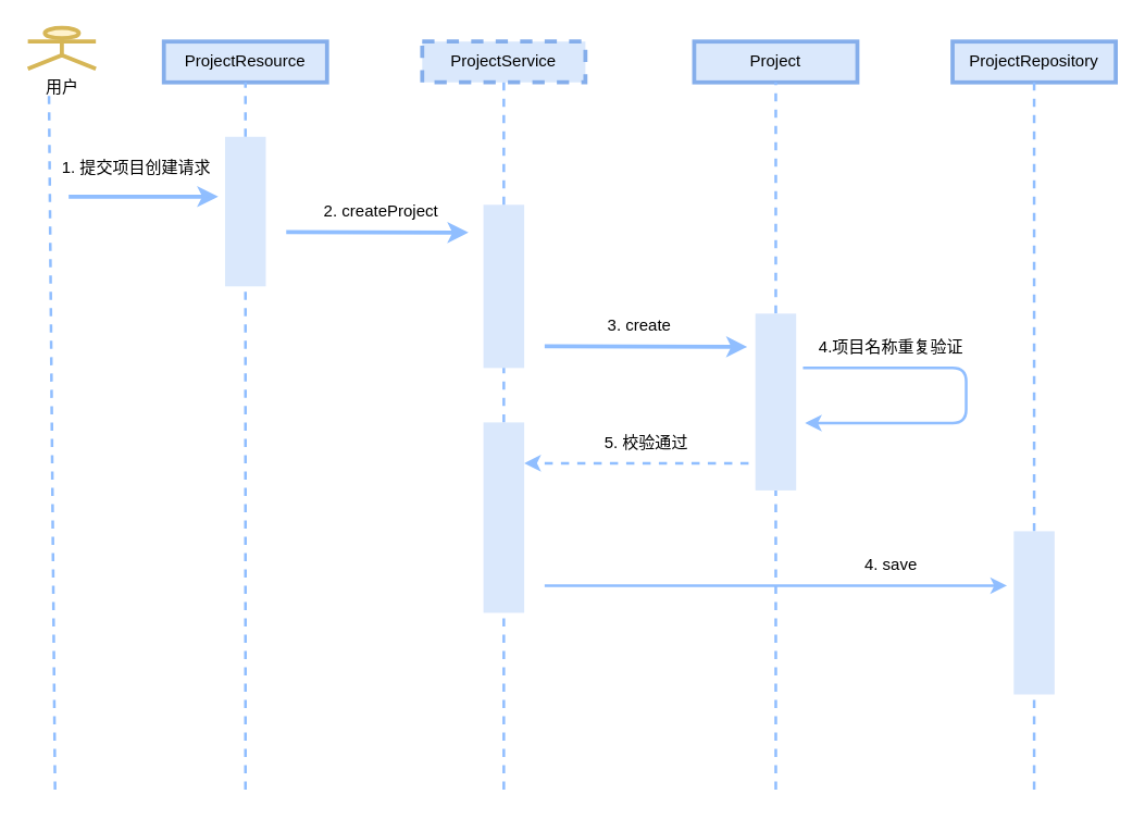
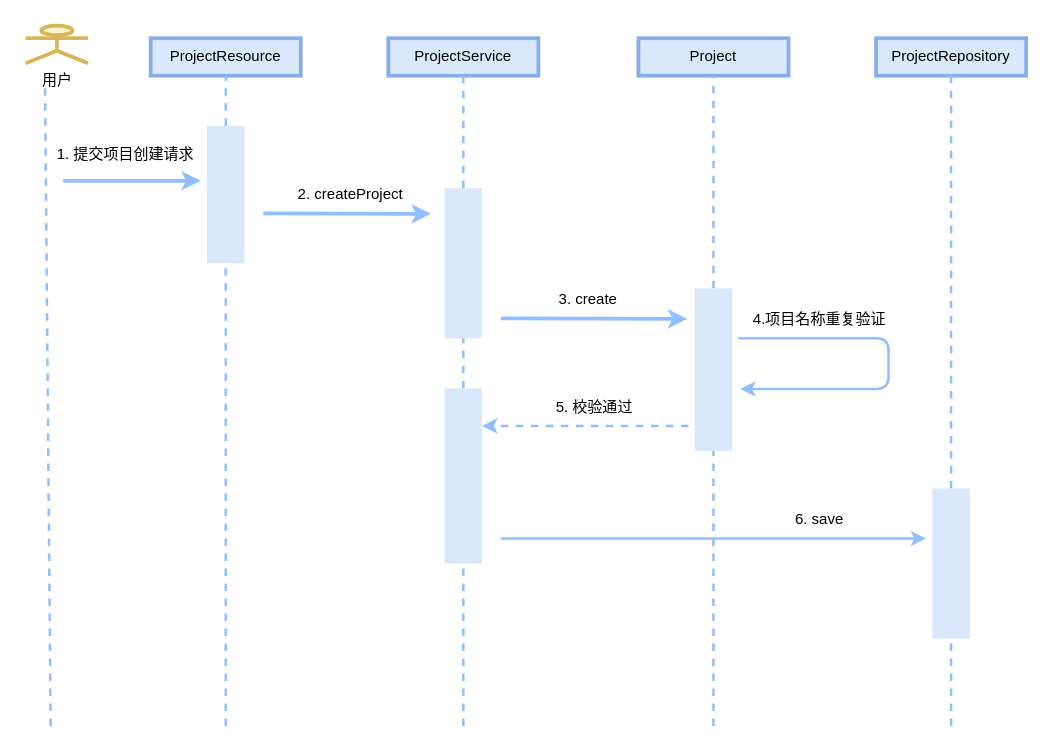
  <mxCell id="0" />
  <mxCell id="1" parent="0" />
- <mxCell id="2" value="ProjectService" style="rounded=0;whiteSpace=wrap;html=1;fillStyle=solid;strokeWidth=3;fillColor=#dae8fc;strokeColor=#85AEEB;dashed=1;" vertex="1" parent="1"><mxGeometry x="310" y="30" width="120" height="30" as="geometry" /></mxCell>
+ <mxCell id="2" value="ProjectService" style="rounded=0;whiteSpace=wrap;html=1;fillStyle=solid;strokeWidth=3;fillColor=#dae8fc;strokeColor=#85AEEB;" vertex="1" parent="1"><mxGeometry x="310" y="30" width="120" height="30" as="geometry" /></mxCell>
  <mxCell id="3" value="Project" style="rounded=0;whiteSpace=wrap;html=1;fillStyle=solid;strokeWidth=3;fillColor=#dae8fc;strokeColor=#85AEEB;" vertex="1" parent="1"><mxGeometry x="510" y="30" width="120" height="30" as="geometry" /></mxCell>
  <mxCell id="4" value="ProjectRepository" style="rounded=0;whiteSpace=wrap;html=1;fillStyle=solid;strokeWidth=3;fillColor=#dae8fc;strokeColor=#85AEEB;" vertex="1" parent="1"><mxGeometry x="700" y="30" width="120" height="30" as="geometry" /></mxCell>
  <mxCell id="5" value="" style="endArrow=none;dashed=1;html=1;rounded=0;targetPerimeterSpacing=10;strokeWidth=3;fillColor=#dae8fc;strokeColor=#90BEFF;startArrow=none;" edge="1" parent="1" source="12"><mxGeometry width="50" height="50" relative="1" as="geometry"><mxPoint x="179.5" y="590" as="sourcePoint" /><mxPoint x="179.5" y="50" as="targetPoint" /></mxGeometry></mxCell>
  <mxCell id="6" value="" style="endArrow=none;dashed=1;html=1;rounded=0;targetPerimeterSpacing=10;strokeWidth=2;fillColor=#dae8fc;strokeColor=#90BEFF;startArrow=none;" edge="1" parent="1" source="18"><mxGeometry width="50" height="50" relative="1" as="geometry"><mxPoint x="569.5" y="590" as="sourcePoint" /><mxPoint x="570" y="60" as="targetPoint" /></mxGeometry></mxCell>
  <mxCell id="7" value="" style="endArrow=none;dashed=1;html=1;rounded=0;targetPerimeterSpacing=10;strokeWidth=2;fillColor=#dae8fc;strokeColor=#90BEFF;startArrow=none;" edge="1" parent="1" source="31"><mxGeometry width="50" height="50" relative="1" as="geometry"><mxPoint x="759.5" y="590" as="sourcePoint" /><mxPoint x="760" y="60" as="targetPoint" /></mxGeometry></mxCell>
  <mxCell id="8" value="" style="rounded=0;whiteSpace=wrap;html=1;fillStyle=solid;strokeWidth=3;fillColor=#dae8fc;strokeColor=none;" vertex="1" parent="1"><mxGeometry x="165" y="100" width="30" height="110" as="geometry" /></mxCell>
  <mxCell id="9" value="" style="endArrow=none;dashed=1;html=1;rounded=0;strokeWidth=2;fillColor=#dae8fc;strokeColor=#90BEFF;" edge="1" parent="1" target="8"><mxGeometry width="50" height="50" relative="1" as="geometry"><mxPoint x="180" y="580" as="sourcePoint" /><mxPoint x="179.5" y="50" as="targetPoint" /></mxGeometry></mxCell>
  <mxCell id="10" value="" style="endArrow=classic;html=1;rounded=0;targetPerimeterSpacing=10;strokeColor=#90BEFF;strokeWidth=3;" edge="1" parent="1"><mxGeometry width="50" height="50" relative="1" as="geometry"><mxPoint x="50" y="144" as="sourcePoint" /><mxPoint x="160" y="144" as="targetPoint" /></mxGeometry></mxCell>
  <mxCell id="11" value="1. 提交项目创建请求" style="text;html=1;strokeColor=none;fillColor=none;align=center;verticalAlign=middle;whiteSpace=wrap;rounded=0;fillStyle=solid;" vertex="1" parent="1"><mxGeometry x="40" y="120" width="120" height="6" as="geometry" /></mxCell>
  <mxCell id="12" value="ProjectResource" style="rounded=0;whiteSpace=wrap;html=1;fillStyle=solid;strokeWidth=3;fillColor=#dae8fc;strokeColor=#85AEEB;" vertex="1" parent="1"><mxGeometry x="120" y="30" width="120" height="30" as="geometry" /></mxCell>
  <mxCell id="13" value="" style="endArrow=none;dashed=1;html=1;rounded=0;strokeWidth=2;fillColor=#dae8fc;strokeColor=#90BEFF;startArrow=none;" edge="1" parent="1" source="8" target="12"><mxGeometry width="50" height="50" relative="1" as="geometry"><mxPoint x="179.654" y="70" as="sourcePoint" /><mxPoint x="179.5" y="50" as="targetPoint" /></mxGeometry></mxCell>
  <mxCell id="14" value="用户" style="shape=umlActor;verticalLabelPosition=bottom;verticalAlign=top;html=1;outlineConnect=0;fillStyle=solid;strokeWidth=3;fillColor=#fff2cc;strokeColor=#d6b656;" vertex="1" parent="1"><mxGeometry x="20" y="20" width="50" height="30" as="geometry" /></mxCell>
  <mxCell id="15" value="" style="endArrow=none;dashed=1;html=1;rounded=0;strokeWidth=2;fillColor=#dae8fc;strokeColor=#90BEFF;" edge="1" parent="1"><mxGeometry width="50" height="50" relative="1" as="geometry"><mxPoint x="40" y="580" as="sourcePoint" /><mxPoint x="35.54" y="70" as="targetPoint" /></mxGeometry></mxCell>
  <mxCell id="16" value="" style="rounded=0;whiteSpace=wrap;html=1;fillStyle=solid;strokeWidth=3;fillColor=#dae8fc;strokeColor=none;" vertex="1" parent="1"><mxGeometry x="355" y="150" width="30" height="120" as="geometry" /></mxCell>
  <mxCell id="17" value="" style="endArrow=none;dashed=1;html=1;rounded=1;strokeWidth=2;fillColor=#dae8fc;strokeColor=#90BEFF;startArrow=none;" edge="1" parent="1" source="28" target="16"><mxGeometry width="50" height="50" relative="1" as="geometry"><mxPoint x="369.5" y="590" as="sourcePoint" /><mxPoint x="369.5" y="50" as="targetPoint" /></mxGeometry></mxCell>
  <mxCell id="18" value="" style="rounded=0;whiteSpace=wrap;html=1;fillStyle=solid;strokeWidth=3;fillColor=#dae8fc;strokeColor=none;" vertex="1" parent="1"><mxGeometry x="555" y="230" width="30" height="130" as="geometry" /></mxCell>
  <mxCell id="19" value="" style="endArrow=none;dashed=1;html=1;rounded=0;strokeWidth=2;fillColor=#dae8fc;strokeColor=#90BEFF;" edge="1" parent="1" target="18"><mxGeometry width="50" height="50" relative="1" as="geometry"><mxPoint x="570" y="580" as="sourcePoint" /><mxPoint x="569.5" y="50" as="targetPoint" /></mxGeometry></mxCell>
  <mxCell id="20" value="" style="endArrow=classic;html=1;rounded=0;targetPerimeterSpacing=10;strokeColor=#90BEFF;strokeWidth=3;entryX=-0.2;entryY=0.494;entryDx=0;entryDy=0;entryPerimeter=0;" edge="1" parent="1"><mxGeometry width="50" height="50" relative="1" as="geometry"><mxPoint x="210" y="170" as="sourcePoint" /><mxPoint x="344" y="170.46" as="targetPoint" /></mxGeometry></mxCell>
  <mxCell id="21" value="2. createProject" style="text;html=1;strokeColor=none;fillColor=none;align=center;verticalAlign=middle;whiteSpace=wrap;rounded=0;fillStyle=solid;" vertex="1" parent="1"><mxGeometry x="220" y="140" width="120" height="30" as="geometry" /></mxCell>
  <mxCell id="22" value="" style="endArrow=classic;html=1;rounded=0;targetPerimeterSpacing=10;strokeColor=#90BEFF;strokeWidth=3;entryX=-0.2;entryY=0.494;entryDx=0;entryDy=0;entryPerimeter=0;" edge="1" parent="1"><mxGeometry width="50" height="50" relative="1" as="geometry"><mxPoint x="400" y="254" as="sourcePoint" /><mxPoint x="549" y="254.46" as="targetPoint" /></mxGeometry></mxCell>
  <mxCell id="23" value="3. create" style="text;html=1;strokeColor=none;fillColor=none;align=center;verticalAlign=middle;whiteSpace=wrap;rounded=0;fillStyle=solid;" vertex="1" parent="1"><mxGeometry x="410" y="224" width="120" height="30" as="geometry" /></mxCell>
  <mxCell id="24" value="" style="endArrow=none;dashed=1;html=1;rounded=1;targetPerimeterSpacing=10;strokeColor=#90BEFF;strokeWidth=2;entryX=0.5;entryY=1;entryDx=0;entryDy=0;exitX=0.5;exitY=0;exitDx=0;exitDy=0;" edge="1" parent="1" source="16" target="2"><mxGeometry width="50" height="50" relative="1" as="geometry"><mxPoint x="370" y="130" as="sourcePoint" /><mxPoint x="380" y="70" as="targetPoint" /></mxGeometry></mxCell>
  <mxCell id="25" value="" style="endArrow=classic;html=1;rounded=1;targetPerimeterSpacing=10;strokeColor=#90BEFF;strokeWidth=2;edgeStyle=orthogonalEdgeStyle;entryX=1.217;entryY=0.619;entryDx=0;entryDy=0;entryPerimeter=0;" edge="1" parent="1" target="18"><mxGeometry width="50" height="50" relative="1" as="geometry"><mxPoint x="590" y="270" as="sourcePoint" /><mxPoint x="590" y="300" as="targetPoint" /><Array as="points"><mxPoint x="710" y="270" /><mxPoint x="710" y="311" /></Array></mxGeometry></mxCell>
  <mxCell id="26" value="4.项目名称重复验证" style="text;html=1;strokeColor=none;fillColor=none;align=center;verticalAlign=middle;whiteSpace=wrap;rounded=0;fillStyle=solid;" vertex="1" parent="1"><mxGeometry x="600" y="240" width="110" height="30" as="geometry" /></mxCell>
  <mxCell id="27" value="" style="endArrow=classic;html=1;rounded=1;targetPerimeterSpacing=10;strokeColor=#90BEFF;strokeWidth=2;dashed=1;" edge="1" parent="1"><mxGeometry width="50" height="50" relative="1" as="geometry"><mxPoint x="550" y="340" as="sourcePoint" /><mxPoint x="385" y="340" as="targetPoint" /></mxGeometry></mxCell>
  <mxCell id="28" value="" style="rounded=0;whiteSpace=wrap;html=1;fillStyle=solid;strokeWidth=3;fillColor=#dae8fc;strokeColor=none;" vertex="1" parent="1"><mxGeometry x="355" y="310" width="30" height="140" as="geometry" /></mxCell>
  <mxCell id="29" value="" style="endArrow=none;dashed=1;html=1;rounded=1;strokeWidth=2;fillColor=#dae8fc;strokeColor=#90BEFF;" edge="1" parent="1" target="28"><mxGeometry width="50" height="50" relative="1" as="geometry"><mxPoint x="370" y="580" as="sourcePoint" /><mxPoint x="369.927" y="270" as="targetPoint" /></mxGeometry></mxCell>
  <mxCell id="30" value="5. 校验通过" style="text;html=1;strokeColor=none;fillColor=none;align=center;verticalAlign=middle;whiteSpace=wrap;rounded=0;fillStyle=solid;" vertex="1" parent="1"><mxGeometry x="440" y="310" width="70" height="30" as="geometry" /></mxCell>
  <mxCell id="31" value="" style="rounded=0;whiteSpace=wrap;html=1;fillStyle=solid;strokeWidth=3;fillColor=#dae8fc;strokeColor=none;" vertex="1" parent="1"><mxGeometry x="745" y="390" width="30" height="120" as="geometry" /></mxCell>
  <mxCell id="32" value="" style="endArrow=none;dashed=1;html=1;rounded=0;strokeWidth=2;fillColor=#dae8fc;strokeColor=#90BEFF;" edge="1" parent="1" target="31"><mxGeometry width="50" height="50" relative="1" as="geometry"><mxPoint x="760" y="580" as="sourcePoint" /><mxPoint x="779.5" y="50" as="targetPoint" /></mxGeometry></mxCell>
  <mxCell id="33" value="" style="endArrow=classic;html=1;rounded=1;targetPerimeterSpacing=10;strokeColor=#90BEFF;strokeWidth=2;" edge="1" parent="1"><mxGeometry width="50" height="50" relative="1" as="geometry"><mxPoint x="400" y="430" as="sourcePoint" /><mxPoint x="740" y="430" as="targetPoint" /></mxGeometry></mxCell>
- <mxCell id="34" value="4. save" style="text;html=1;strokeColor=none;fillColor=none;align=center;verticalAlign=middle;whiteSpace=wrap;rounded=0;fillStyle=solid;" vertex="1" parent="1"><mxGeometry x="625" y="400" width="60" height="30" as="geometry" /></mxCell>
+ <mxCell id="34" value="6. save" style="text;html=1;strokeColor=none;fillColor=none;align=center;verticalAlign=middle;whiteSpace=wrap;rounded=0;fillStyle=solid;" vertex="1" parent="1"><mxGeometry x="625" y="400" width="60" height="30" as="geometry" /></mxCell>
